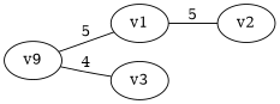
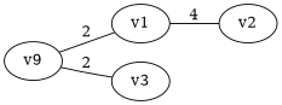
  graph {
    rankdir=LR
    n1 [label=v9]
    v1
    v3
    v2
-   n1 -- v1 [label=5]
-   n1 -- v3 [label=4]
-   v1 -- v2 [label=5]
+   n1 -- v1 [label=2]
+   n1 -- v3 [label=2]
+   v1 -- v2 [label=4]
  }
